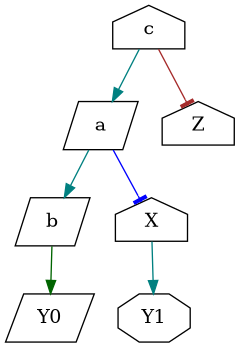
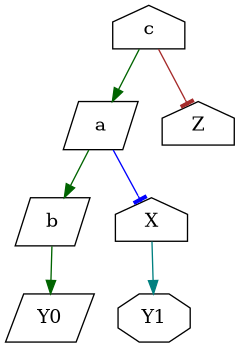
  digraph {
    ordering=out
    node [shape=parallelogram]
    edge [arrowhead=normal color=darkgreen]
    n1 [label=a]
    n2 [label=b]
    n3 [label=X shape=house]
    n4 [label=Y0]
    n5 [label=Y1 shape=octagon]
    n6 [label=c shape=house]
    n7 [label=Z shape=house]
-   n1 -> n2 [color=teal]
+   n1 -> n2
    n1 -> n3 [arrowhead=tee color=blue]
    n2 -> n4
    n3 -> n5 [color=teal]
-   n6 -> n1 [color=teal]
+   n6 -> n1
    n6 -> n7 [arrowhead=tee color=brown]
  }
